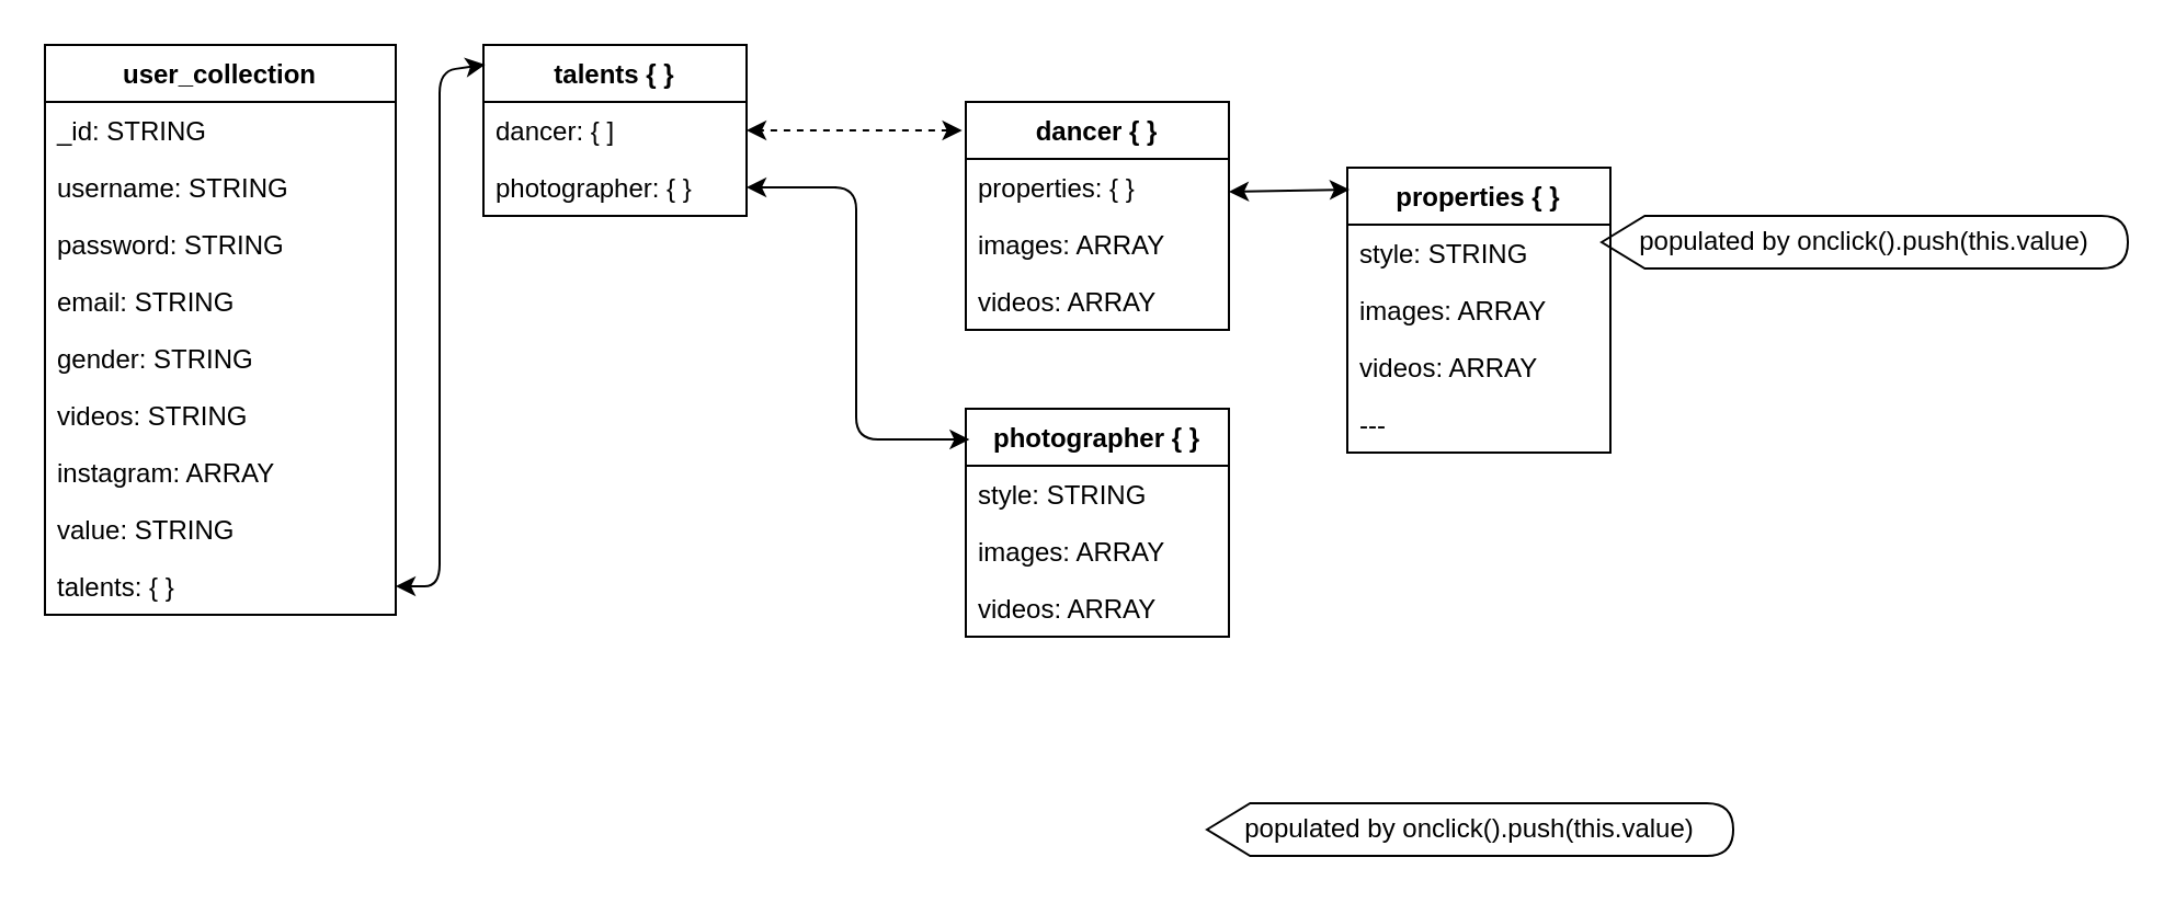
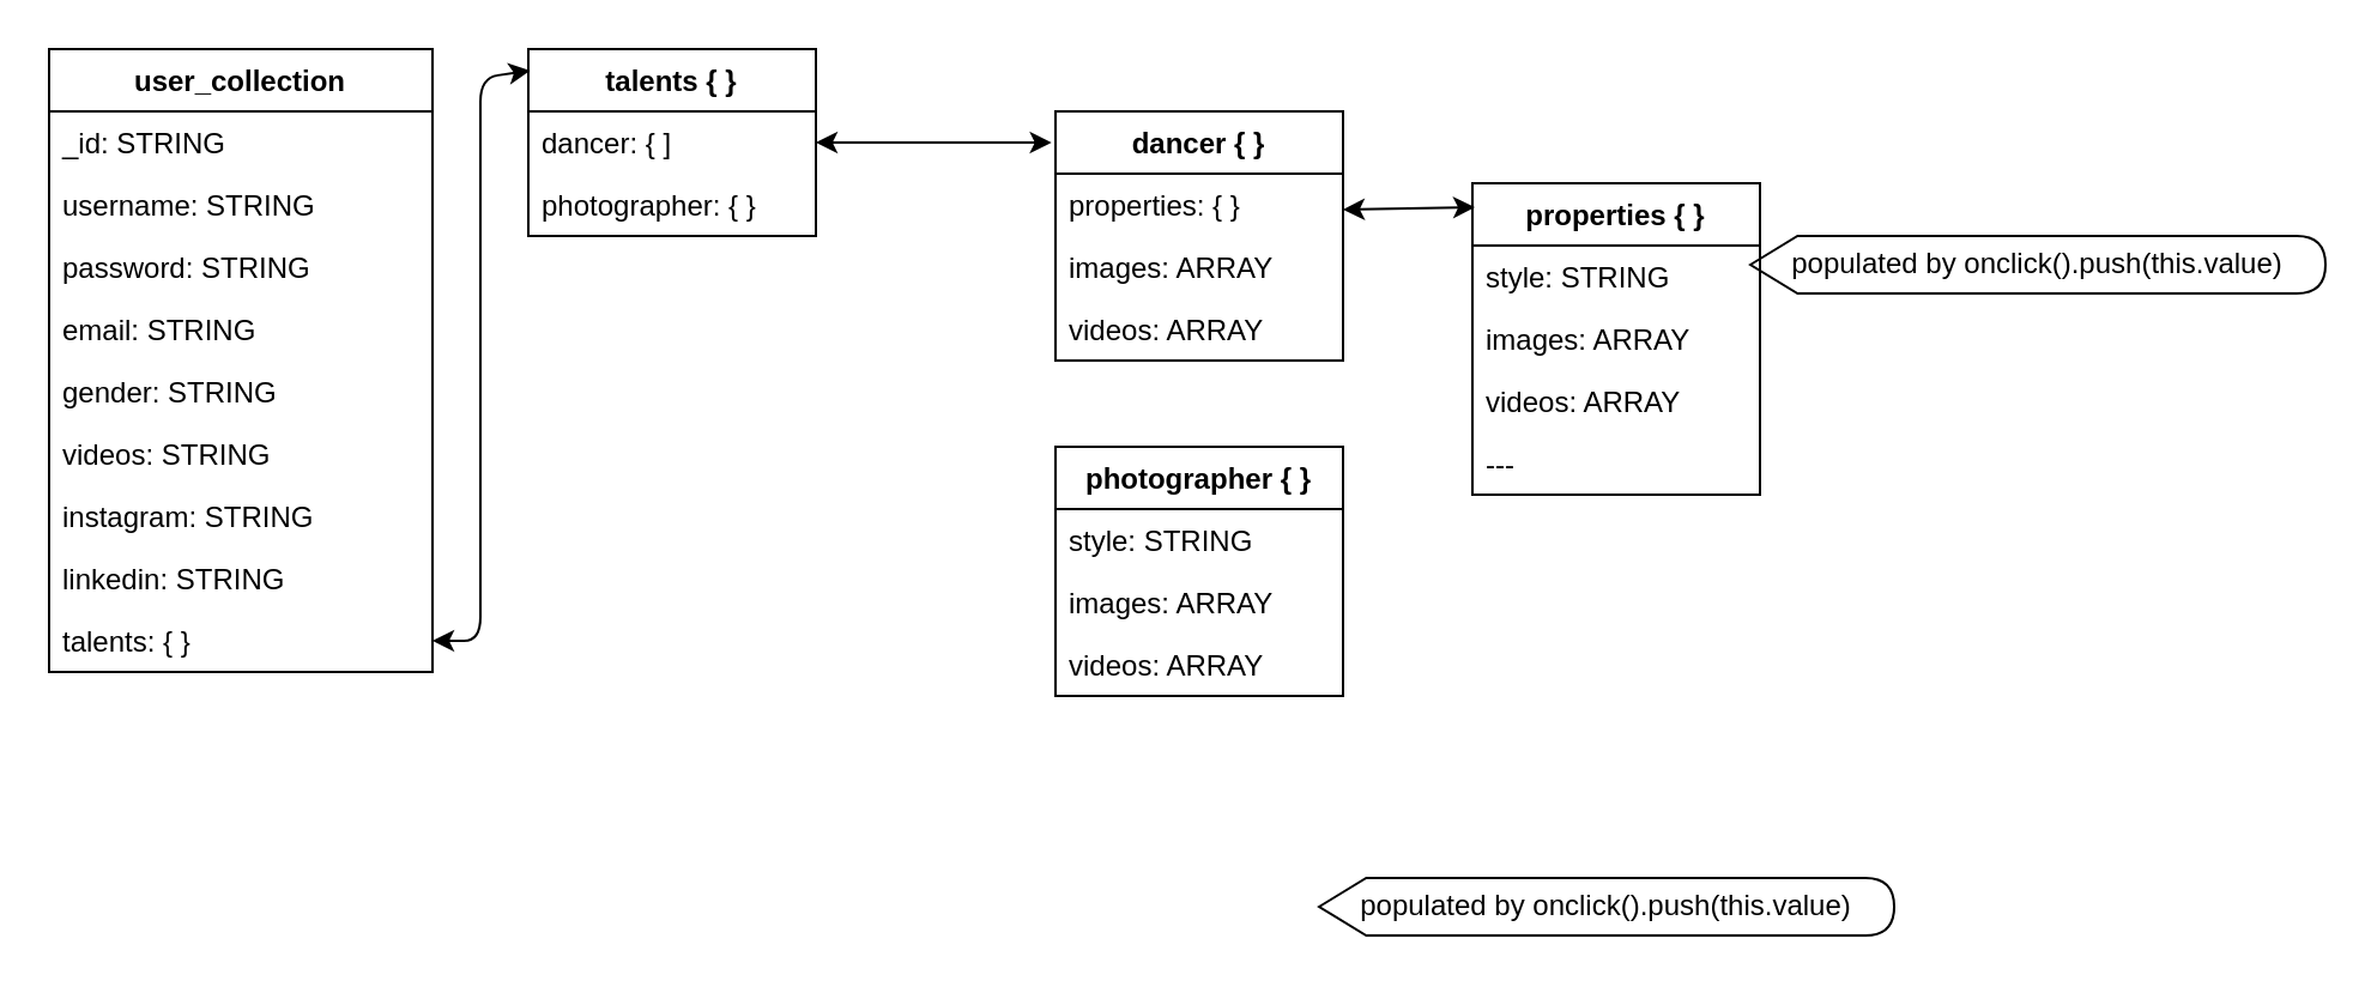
  <mxCell id="0" />
  <mxCell id="1" parent="0" />
  <mxCell id="2" value="user_collection" style="swimlane;fontStyle=1;childLayout=stackLayout;horizontal=1;startSize=26;fillColor=none;horizontalStack=0;resizeParent=1;resizeParentMax=0;resizeLast=0;collapsible=1;marginBottom=0;strokeWidth=1;" vertex="1" parent="1"><mxGeometry x="20" y="20" width="160" height="260" as="geometry" /></mxCell>
  <mxCell id="3" value="_id: STRING&#10;" style="text;strokeColor=none;fillColor=none;align=left;verticalAlign=top;spacingLeft=4;spacingRight=4;overflow=hidden;rotatable=0;points=[[0,0.5],[1,0.5]];portConstraint=eastwest;" vertex="1" parent="2"><mxGeometry y="26" width="160" height="26" as="geometry" /></mxCell>
  <mxCell id="4" value="username: STRING" style="text;strokeColor=none;fillColor=none;align=left;verticalAlign=top;spacingLeft=4;spacingRight=4;overflow=hidden;rotatable=0;points=[[0,0.5],[1,0.5]];portConstraint=eastwest;" vertex="1" parent="2"><mxGeometry y="52" width="160" height="26" as="geometry" /></mxCell>
  <mxCell id="5" value="password: STRING" style="text;strokeColor=none;fillColor=none;align=left;verticalAlign=top;spacingLeft=4;spacingRight=4;overflow=hidden;rotatable=0;points=[[0,0.5],[1,0.5]];portConstraint=eastwest;" vertex="1" parent="2"><mxGeometry y="78" width="160" height="26" as="geometry" /></mxCell>
  <mxCell id="6" value="email: STRING" style="text;strokeColor=none;fillColor=none;align=left;verticalAlign=top;spacingLeft=4;spacingRight=4;overflow=hidden;rotatable=0;points=[[0,0.5],[1,0.5]];portConstraint=eastwest;" vertex="1" parent="2"><mxGeometry y="104" width="160" height="26" as="geometry" /></mxCell>
  <mxCell id="7" value="gender: STRING" style="text;strokeColor=none;fillColor=none;align=left;verticalAlign=top;spacingLeft=4;spacingRight=4;overflow=hidden;rotatable=0;points=[[0,0.5],[1,0.5]];portConstraint=eastwest;" vertex="1" parent="2"><mxGeometry y="130" width="160" height="26" as="geometry" /></mxCell>
  <mxCell id="8" value="videos: STRING" style="text;strokeColor=none;fillColor=none;align=left;verticalAlign=top;spacingLeft=4;spacingRight=4;overflow=hidden;rotatable=0;points=[[0,0.5],[1,0.5]];portConstraint=eastwest;" vertex="1" parent="2"><mxGeometry y="156" width="160" height="26" as="geometry" /></mxCell>
- <mxCell id="9" value="instagram: ARRAY" style="text;strokeColor=none;fillColor=none;align=left;verticalAlign=top;spacingLeft=4;spacingRight=4;overflow=hidden;rotatable=0;points=[[0,0.5],[1,0.5]];portConstraint=eastwest;" vertex="1" parent="2"><mxGeometry y="182" width="160" height="26" as="geometry" /></mxCell>
- <mxCell id="10" value="value: STRING" style="text;strokeColor=none;fillColor=none;align=left;verticalAlign=top;spacingLeft=4;spacingRight=4;overflow=hidden;rotatable=0;points=[[0,0.5],[1,0.5]];portConstraint=eastwest;" vertex="1" parent="2"><mxGeometry y="208" width="160" height="26" as="geometry" /></mxCell>
+ <mxCell id="9" value="instagram: STRING" style="text;strokeColor=none;fillColor=none;align=left;verticalAlign=top;spacingLeft=4;spacingRight=4;overflow=hidden;rotatable=0;points=[[0,0.5],[1,0.5]];portConstraint=eastwest;" vertex="1" parent="2"><mxGeometry y="182" width="160" height="26" as="geometry" /></mxCell>
+ <mxCell id="10" value="linkedin: STRING" style="text;strokeColor=none;fillColor=none;align=left;verticalAlign=top;spacingLeft=4;spacingRight=4;overflow=hidden;rotatable=0;points=[[0,0.5],[1,0.5]];portConstraint=eastwest;" vertex="1" parent="2"><mxGeometry y="208" width="160" height="26" as="geometry" /></mxCell>
  <mxCell id="11" value="talents: { }" style="text;strokeColor=none;fillColor=none;align=left;verticalAlign=top;spacingLeft=4;spacingRight=4;overflow=hidden;rotatable=0;points=[[0,0.5],[1,0.5]];portConstraint=eastwest;" vertex="1" parent="2"><mxGeometry y="234" width="160" height="26" as="geometry" /></mxCell>
  <mxCell id="12" value="talents { }" style="swimlane;fontStyle=1;childLayout=stackLayout;horizontal=1;startSize=26;fillColor=none;horizontalStack=0;resizeParent=1;resizeParentMax=0;resizeLast=0;collapsible=1;marginBottom=0;strokeWidth=1;" vertex="1" parent="1"><mxGeometry x="220" y="20" width="120" height="78" as="geometry" /></mxCell>
  <mxCell id="13" value="dancer: { ]" style="text;strokeColor=none;fillColor=none;align=left;verticalAlign=top;spacingLeft=4;spacingRight=4;overflow=hidden;rotatable=0;points=[[0,0.5],[1,0.5]];portConstraint=eastwest;" vertex="1" parent="12"><mxGeometry y="26" width="120" height="26" as="geometry" /></mxCell>
  <mxCell id="14" value="photographer: { }" style="text;strokeColor=none;fillColor=none;align=left;verticalAlign=top;spacingLeft=4;spacingRight=4;overflow=hidden;rotatable=0;points=[[0,0.5],[1,0.5]];portConstraint=eastwest;" vertex="1" parent="12"><mxGeometry y="52" width="120" height="26" as="geometry" /></mxCell>
  <mxCell id="15" value="" style="endArrow=classic;startArrow=classic;html=1;entryX=0.007;entryY=0.115;entryDx=0;entryDy=0;entryPerimeter=0;exitX=1;exitY=0.5;exitDx=0;exitDy=0;" edge="1" parent="1" source="11" target="12"><mxGeometry width="50" height="50" relative="1" as="geometry"><mxPoint x="0" y="406" as="sourcePoint" /><mxPoint x="50" y="356" as="targetPoint" /><Array as="points"><mxPoint x="200" y="267" /><mxPoint x="200" y="32" /></Array></mxGeometry></mxCell>
  <mxCell id="16" value="dancer { }" style="swimlane;fontStyle=1;childLayout=stackLayout;horizontal=1;startSize=26;fillColor=none;horizontalStack=0;resizeParent=1;resizeParentMax=0;resizeLast=0;collapsible=1;marginBottom=0;strokeWidth=1;" vertex="1" parent="1"><mxGeometry x="440" y="46" width="120" height="104" as="geometry" /></mxCell>
  <mxCell id="17" value="properties: { } " style="text;strokeColor=none;fillColor=none;align=left;verticalAlign=top;spacingLeft=4;spacingRight=4;overflow=hidden;rotatable=0;points=[[0,0.5],[1,0.5]];portConstraint=eastwest;" vertex="1" parent="16"><mxGeometry y="26" width="120" height="26" as="geometry" /></mxCell>
  <mxCell id="18" value="images: ARRAY" style="text;strokeColor=none;fillColor=none;align=left;verticalAlign=top;spacingLeft=4;spacingRight=4;overflow=hidden;rotatable=0;points=[[0,0.5],[1,0.5]];portConstraint=eastwest;" vertex="1" parent="16"><mxGeometry y="52" width="120" height="26" as="geometry" /></mxCell>
  <mxCell id="19" value="videos: ARRAY" style="text;strokeColor=none;fillColor=none;align=left;verticalAlign=top;spacingLeft=4;spacingRight=4;overflow=hidden;rotatable=0;points=[[0,0.5],[1,0.5]];portConstraint=eastwest;" vertex="1" parent="16"><mxGeometry y="78" width="120" height="26" as="geometry" /></mxCell>
- <mxCell id="20" value="" style="endArrow=classic;startArrow=classic;html=1;entryX=1;entryY=0.5;entryDx=0;entryDy=0;exitX=-0.014;exitY=0.125;exitDx=0;exitDy=0;exitPerimeter=0;dashed=1;" edge="1" parent="1" source="16" target="13"><mxGeometry width="50" height="50" relative="1" as="geometry"><mxPoint x="345" y="150" as="sourcePoint" /><mxPoint x="395" y="100" as="targetPoint" /></mxGeometry></mxCell>
+ <mxCell id="20" value="" style="endArrow=classic;startArrow=classic;html=1;entryX=1;entryY=0.5;entryDx=0;entryDy=0;exitX=-0.014;exitY=0.125;exitDx=0;exitDy=0;exitPerimeter=0;" edge="1" parent="1" source="16" target="13"><mxGeometry width="50" height="50" relative="1" as="geometry"><mxPoint x="345" y="150" as="sourcePoint" /><mxPoint x="395" y="100" as="targetPoint" /></mxGeometry></mxCell>
  <mxCell id="21" value="photographer { }" style="swimlane;fontStyle=1;childLayout=stackLayout;horizontal=1;startSize=26;fillColor=none;horizontalStack=0;resizeParent=1;resizeParentMax=0;resizeLast=0;collapsible=1;marginBottom=0;strokeWidth=1;" vertex="1" parent="1"><mxGeometry x="440" y="186" width="120" height="104" as="geometry" /></mxCell>
  <mxCell id="22" value="style: STRING" style="text;strokeColor=none;fillColor=none;align=left;verticalAlign=top;spacingLeft=4;spacingRight=4;overflow=hidden;rotatable=0;points=[[0,0.5],[1,0.5]];portConstraint=eastwest;" vertex="1" parent="21"><mxGeometry y="26" width="120" height="26" as="geometry" /></mxCell>
  <mxCell id="23" value="images: ARRAY" style="text;strokeColor=none;fillColor=none;align=left;verticalAlign=top;spacingLeft=4;spacingRight=4;overflow=hidden;rotatable=0;points=[[0,0.5],[1,0.5]];portConstraint=eastwest;" vertex="1" parent="21"><mxGeometry y="52" width="120" height="26" as="geometry" /></mxCell>
  <mxCell id="24" value="videos: ARRAY" style="text;strokeColor=none;fillColor=none;align=left;verticalAlign=top;spacingLeft=4;spacingRight=4;overflow=hidden;rotatable=0;points=[[0,0.5],[1,0.5]];portConstraint=eastwest;" vertex="1" parent="21"><mxGeometry y="78" width="120" height="26" as="geometry" /></mxCell>
- <mxCell id="25" value="" style="endArrow=classic;startArrow=classic;html=1;entryX=1;entryY=0.5;entryDx=0;entryDy=0;exitX=0.014;exitY=0.135;exitDx=0;exitDy=0;exitPerimeter=0;" edge="1" parent="1" source="21" target="14"><mxGeometry width="50" height="50" relative="1" as="geometry"><mxPoint x="345" y="175" as="sourcePoint" /><mxPoint x="395" y="125" as="targetPoint" /><Array as="points"><mxPoint x="390" y="200" /><mxPoint x="390" y="85" /></Array></mxGeometry></mxCell>
  <mxCell id="26" value="populated by onclick().push(this.value)" style="shape=display;whiteSpace=wrap;html=1;strokeWidth=1;size=0.082;" vertex="1" parent="1"><mxGeometry x="550" y="366" width="240" height="24" as="geometry" /></mxCell>
  <mxCell id="27" value="populated by onclick().push(this.value)" style="shape=display;whiteSpace=wrap;html=1;strokeWidth=1;size=0.082;" vertex="1" parent="1"><mxGeometry x="730" y="98" width="240" height="24" as="geometry" /></mxCell>
  <mxCell id="28" value="properties { }" style="swimlane;fontStyle=1;childLayout=stackLayout;horizontal=1;startSize=26;fillColor=none;horizontalStack=0;resizeParent=1;resizeParentMax=0;resizeLast=0;collapsible=1;marginBottom=0;strokeWidth=1;" vertex="1" parent="1"><mxGeometry x="614" y="76" width="120" height="130" as="geometry" /></mxCell>
  <mxCell id="29" value="style: STRING" style="text;strokeColor=none;fillColor=none;align=left;verticalAlign=top;spacingLeft=4;spacingRight=4;overflow=hidden;rotatable=0;points=[[0,0.5],[1,0.5]];portConstraint=eastwest;" vertex="1" parent="28"><mxGeometry y="26" width="120" height="26" as="geometry" /></mxCell>
  <mxCell id="30" value="images: ARRAY" style="text;strokeColor=none;fillColor=none;align=left;verticalAlign=top;spacingLeft=4;spacingRight=4;overflow=hidden;rotatable=0;points=[[0,0.5],[1,0.5]];portConstraint=eastwest;" vertex="1" parent="28"><mxGeometry y="52" width="120" height="26" as="geometry" /></mxCell>
  <mxCell id="31" value="videos: ARRAY" style="text;strokeColor=none;fillColor=none;align=left;verticalAlign=top;spacingLeft=4;spacingRight=4;overflow=hidden;rotatable=0;points=[[0,0.5],[1,0.5]];portConstraint=eastwest;" vertex="1" parent="28"><mxGeometry y="78" width="120" height="26" as="geometry" /></mxCell>
  <mxCell id="32" value="--- " style="text;strokeColor=none;fillColor=none;align=left;verticalAlign=top;spacingLeft=4;spacingRight=4;overflow=hidden;rotatable=0;points=[[0,0.5],[1,0.5]];portConstraint=eastwest;" vertex="1" parent="28"><mxGeometry y="104" width="120" height="26" as="geometry" /></mxCell>
  <mxCell id="33" value="" style="endArrow=classic;startArrow=classic;html=1;exitX=1;exitY=0.5;exitDx=0;exitDy=0;entryX=0.008;entryY=0.038;entryDx=0;entryDy=0;entryPerimeter=0;" edge="1" parent="1"><mxGeometry width="50" height="50" relative="1" as="geometry"><mxPoint x="560" y="87" as="sourcePoint" /><mxPoint x="615" y="86" as="targetPoint" /></mxGeometry></mxCell>
